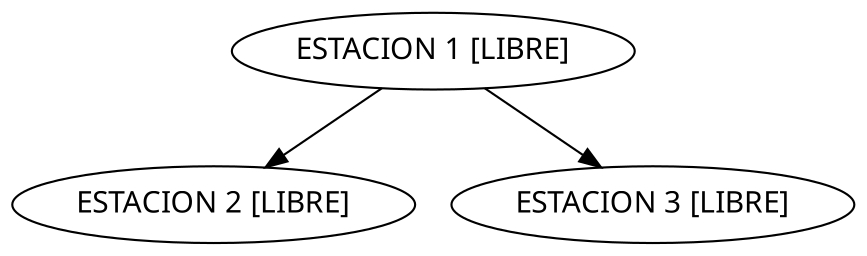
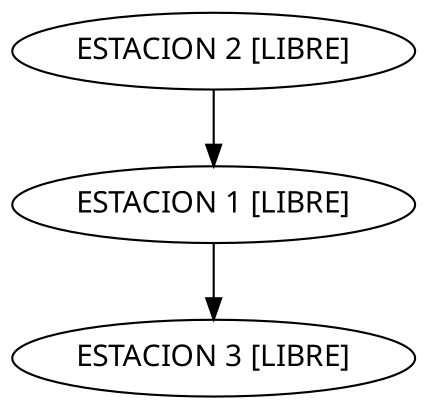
  digraph {
    fontname="Noto Sans"
    node [fontname="Noto Sans"]
    edge [fontname="Noto Sans"]
    n1 [label="ESTACION 1 [LIBRE]"]
    n2 [label="ESTACION 2 [LIBRE]"]
    n3 [label="ESTACION 3 [LIBRE]"]
-   n1 -> n2
+   n2 -> n1
    n1 -> n3
  }
